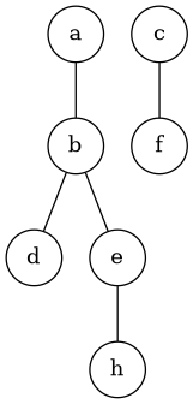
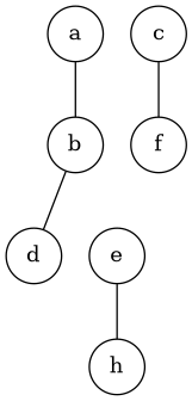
  graph {
    node [shape=circle]
    a [height=0.5 width=0.5]
    b [height=0.5 width=0.5]
    d [height=0.5 width=0.5]
    e [height=0.5 width=0.5]
    c [height=0.5 width=0.5]
    f [height=0.5 width=0.5]
    h [height=0.5 width=0.5]
    a -- b
    b -- d
-   b -- e [side=R]
    e -- h [side=L]
    c -- f [side=R]
  }
